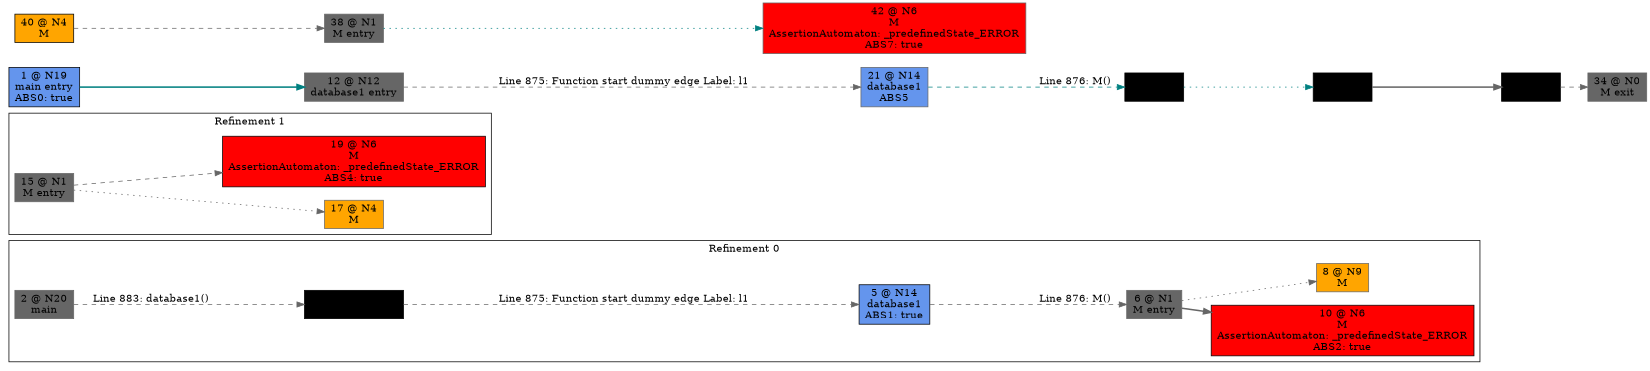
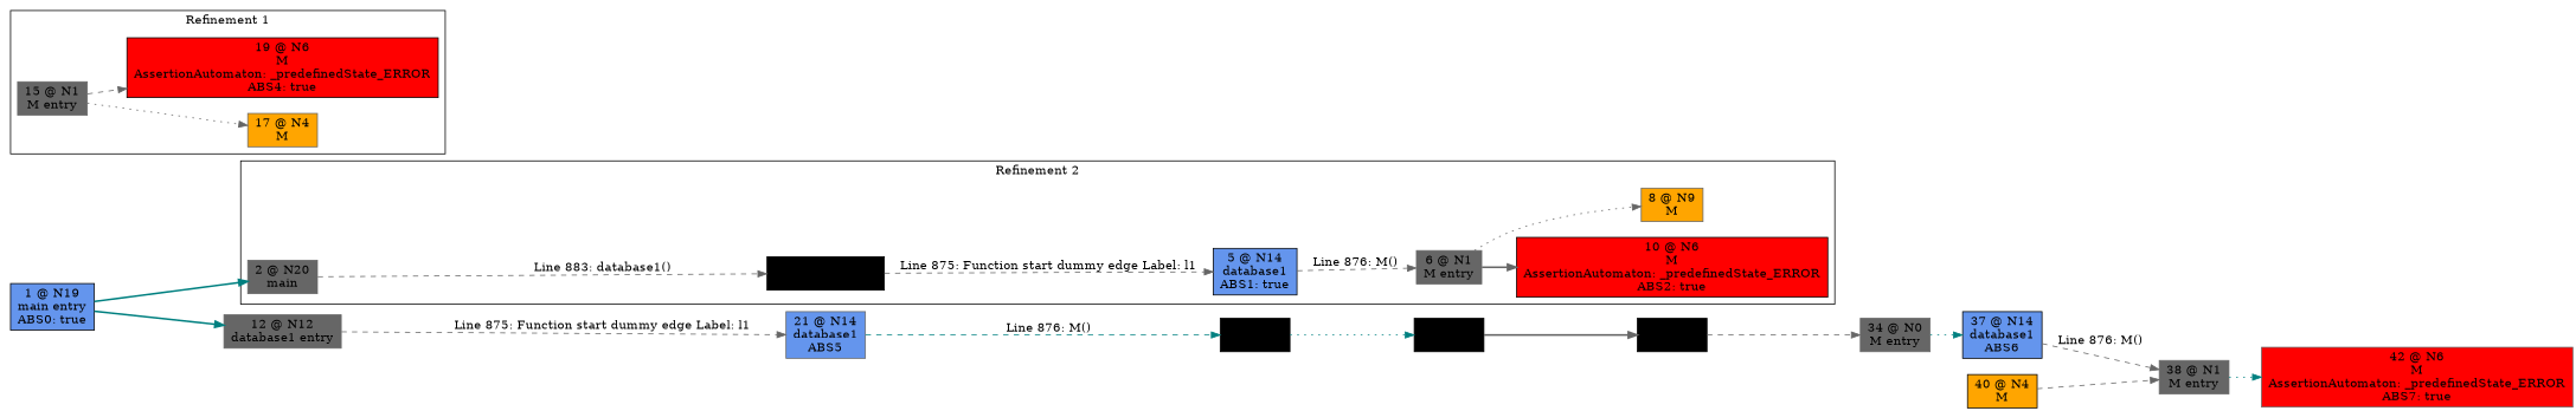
  digraph {
    rankdir=LR
    node [color=gray40 shape=box style=filled]
    edge [color=gray40 style=dashed]
    n1 [label="2 @ N20\nmain"]
    n2 [color=black label="3 @ N12\ndatabase1 entry"]
    n3 [color=black fillcolor=cornflowerblue label="5 @ N14\ndatabase1\nABS1: true"]
    n4 [label="6 @ N1\nM entry"]
    n5 [color=black fillcolor=red label="10 @ N6\nM\nAssertionAutomaton: _predefinedState_ERROR\nABS2: true"]
    n6 [fillcolor=orange label="8 @ N9\nM"]
    n7 [label="15 @ N1\nM entry"]
    n8 [fillcolor=orange label="17 @ N4\nM"]
    n9 [color=black fillcolor=red label="19 @ N6\nM\nAssertionAutomaton: _predefinedState_ERROR\nABS4: true"]
    n10 [color=black fillcolor=cornflowerblue label="1 @ N19\nmain entry\nABS0: true"]
    n11 [label="12 @ N12\ndatabase1 entry"]
    n12 [fillcolor=cornflowerblue label="21 @ N14\ndatabase1\nABS5"]
    n13 [color=black label="22 @ N1\nM entry"]
    n14 [color=black label="27 @ N0\nM exit"]
    n15 [color=black label="29 @ N1\nM entry"]
-   n16 [label="34 @ N0\nM exit"]
+   n16 [label="34 @ N0\nM entry"]
+   n17 [color=black fillcolor=cornflowerblue label="37 @ N14\ndatabase1\nABS6"]
    n18 [label="38 @ N1\nM entry"]
    n19 [fillcolor=red label="42 @ N6\nM\nAssertionAutomaton: _predefinedState_ERROR\nABS7: true"]
    n20 [color=black fillcolor=orange label="40 @ N4\nM"]
    subgraph cluster_1 {
-     label="Refinement 0"
+     label="Refinement 2"
      n1
      n2
      n3
      n4
      n5
      n6
    }
    subgraph cluster_2 {
      label="Refinement 1"
      n7
      n8
      n9
    }
    n1 -> n2 [label="Line 883: database1()"]
    n2 -> n3 [label="Line 875: Function start dummy edge Label: l1"]
    n3 -> n4 [label="Line 876: M()"]
    n4 -> n5 [style=bold]
    n4 -> n6 [style=dotted]
    n7 -> n8 [style=dotted]
    n7 -> n9
+   n10 -> n1 [color=teal style=bold]
    n10 -> n11 [color=teal style=bold]
    n11 -> n12 [label="Line 875: Function start dummy edge Label: l1"]
    n12 -> n13 [color=teal label="Line 876: M()"]
    n13 -> n14 [color=teal style=dotted]
    n14 -> n15 [style=bold]
    n15 -> n16
+   n16 -> n17 [color=teal style=dotted]
+   n17 -> n18 [label="Line 876: M()"]
    n18 -> n19 [color=teal style=dotted]
    n20 -> n18
  }
